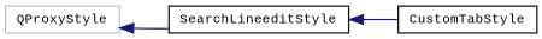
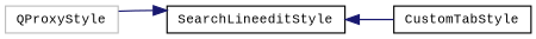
  digraph {
    fontname="Liberation Mono"
    rankdir=LR
    node [color=black fillcolor=white fontname="Liberation Mono" fontsize=10 shape=record style=filled]
    edge [color=midnightblue dir=back fontname="Liberation Mono" fontsize=10 labelfontname=Helvetica labelfontsize=10 style=solid]
    n1 [color=grey75 height=0.2 label=QProxyStyle width=0.4]
    n2 [height=0.2 label=SearchLineeditStyle width=0.4]
    n3 [height=0.2 label=CustomTabStyle width=0.4]
-   n1 -> n2
+   n2 -> n1
    n2 -> n3
  }
